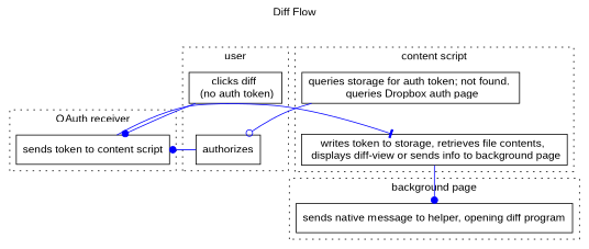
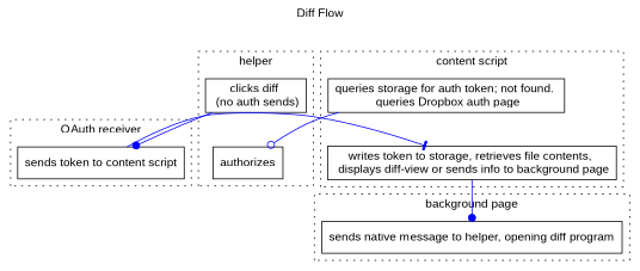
  strict digraph {
    compound=true
    fontname=Arial
    label="Diff Flow"
    labelloc=t
    style=dotted
    node [fontname=Arial shape=rect]
    edge [color=blue weight=1000 arrowhead=dot]
-   n1 [label=<clicks diff <br/> (no auth token)>]
+   n1 [label=<clicks diff <br/> (no auth sends)>]
    n2 [label=<authorizes>]
    n3 [label=<queries storage for auth token; not found. <br/> queries Dropbox auth page>]
    n4 [label=<writes token to storage, retrieves file contents, <br/> displays diff-view or sends info to background page>]
    n5 [label=<sends token to content script>]
    n6 [label=<sends native message to helper, opening diff program>]
    subgraph cluster_1 {
-     label=user
+     label=helper
      n1
      n2
    }
    subgraph cluster_2 {
      label="content script"
      n3
      n4
    }
    subgraph cluster_3 {
      label="OAuth receiver"
      n5
    }
    subgraph cluster_4 {
      label="background page"
      n6
    }
    n1 -> n2 [constraint=true style=invis weight=0 arrowhead=""]
    n1 -> n5
-   n2 -> n5
    n3 -> n2 [arrowhead=odot]
    n3 -> n4 [constraint=true style=invis weight=0 arrowhead=""]
    n4 -> n6
    n5 -> n4 [arrowhead=tee]
  }
